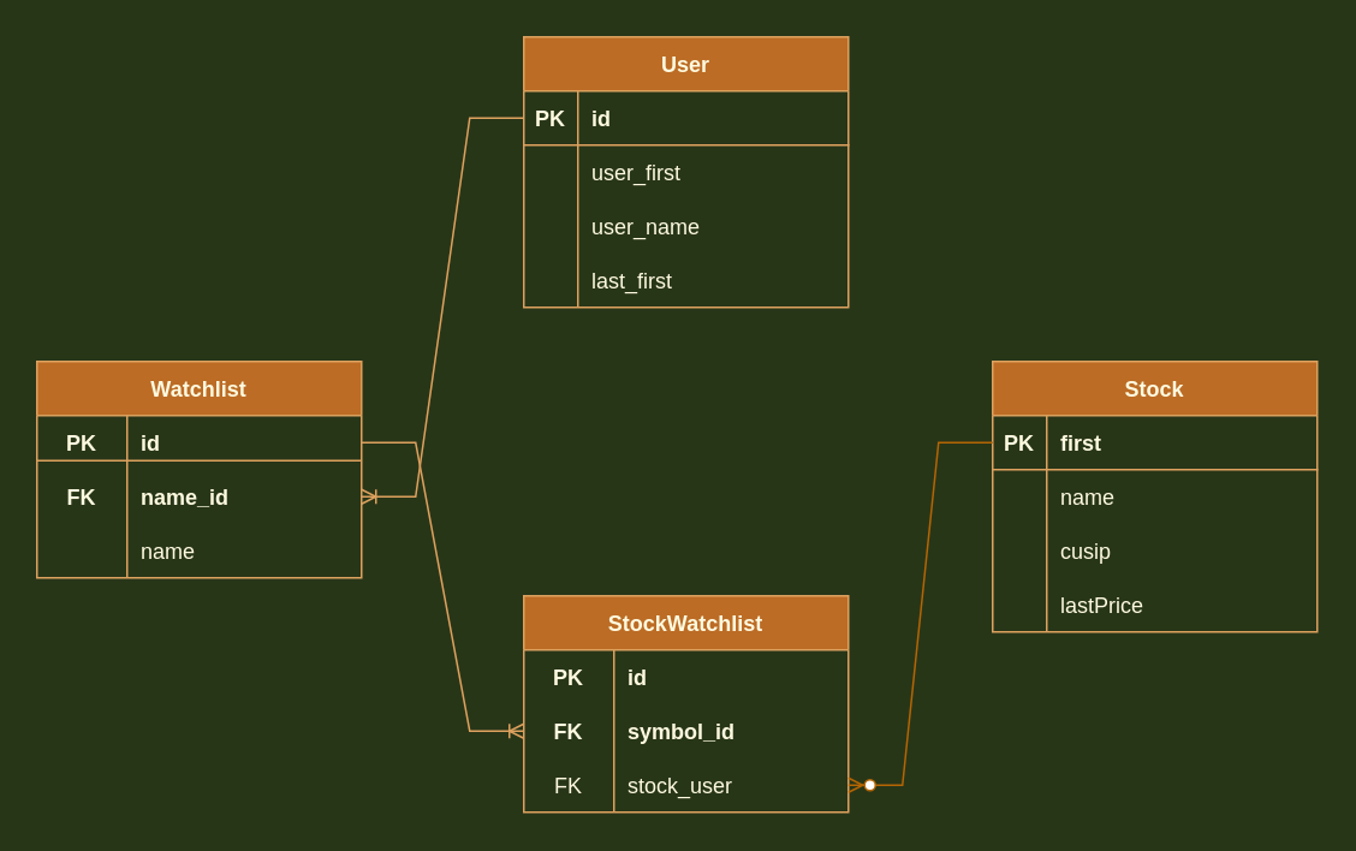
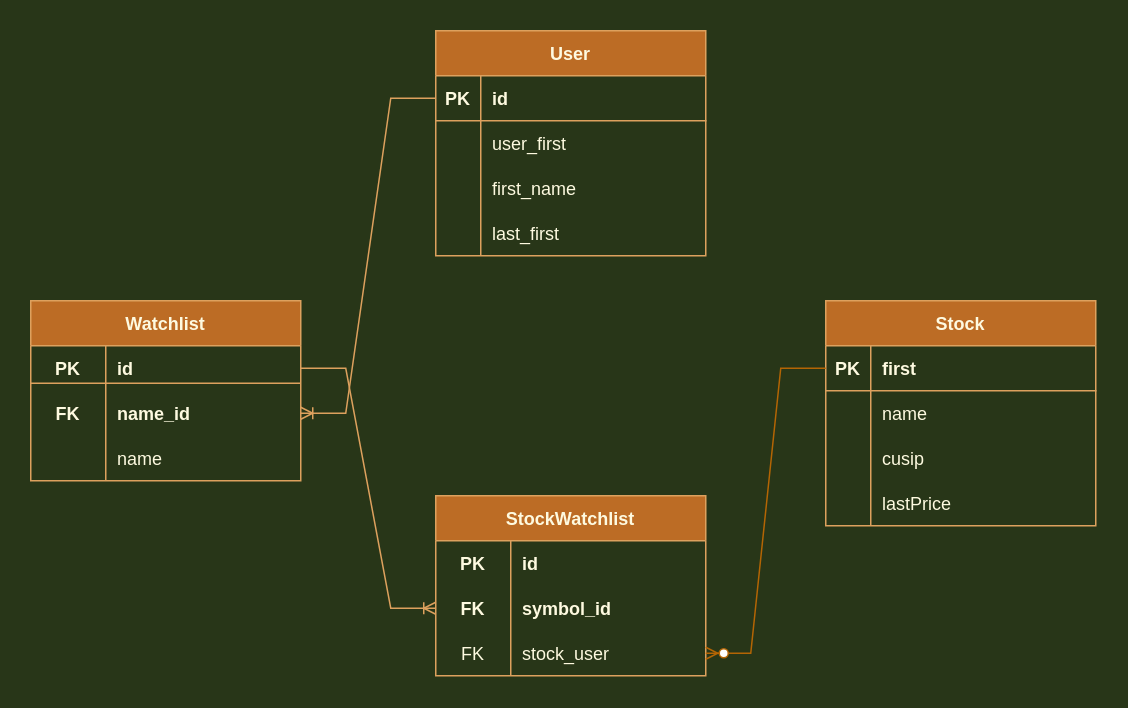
  <mxCell id="0" />
  <mxCell id="1" parent="0" />
  <mxCell id="2" value="User" style="shape=table;startSize=30;container=1;collapsible=1;childLayout=tableLayout;fixedRows=1;rowLines=0;fontStyle=1;align=center;resizeLast=1;fillColor=#BC6C25;strokeColor=#DDA15E;fontColor=#FEFAE0;" parent="1" vertex="1"><mxGeometry x="290" y="20" width="180" height="150" as="geometry" /></mxCell>
  <mxCell id="3" value="" style="shape=tableRow;horizontal=0;startSize=0;swimlaneHead=0;swimlaneBody=0;fillColor=none;collapsible=0;dropTarget=0;points=[[0,0.5],[1,0.5]];portConstraint=eastwest;top=0;left=0;right=0;bottom=1;strokeColor=#DDA15E;fontColor=#FEFAE0;" parent="2" vertex="1"><mxGeometry y="30" width="180" height="30" as="geometry" /></mxCell>
  <mxCell id="4" value="PK" style="shape=partialRectangle;connectable=0;fillColor=none;top=0;left=0;bottom=0;right=0;fontStyle=1;overflow=hidden;strokeColor=#DDA15E;fontColor=#FEFAE0;" parent="3" vertex="1"><mxGeometry width="30" height="30" as="geometry"><mxRectangle width="30" height="30" as="alternateBounds" /></mxGeometry></mxCell>
  <mxCell id="5" value="id" style="shape=partialRectangle;connectable=0;fillColor=none;top=0;left=0;bottom=0;right=0;align=left;spacingLeft=6;fontStyle=1;overflow=hidden;strokeColor=#DDA15E;fontColor=#FEFAE0;" parent="3" vertex="1"><mxGeometry x="30" width="150" height="30" as="geometry"><mxRectangle width="150" height="30" as="alternateBounds" /></mxGeometry></mxCell>
  <mxCell id="6" style="shape=tableRow;horizontal=0;startSize=0;swimlaneHead=0;swimlaneBody=0;fillColor=none;collapsible=0;dropTarget=0;points=[[0,0.5],[1,0.5]];portConstraint=eastwest;top=0;left=0;right=0;bottom=0;strokeColor=#DDA15E;fontColor=#FEFAE0;" parent="2" vertex="1"><mxGeometry y="60" width="180" height="30" as="geometry" /></mxCell>
  <mxCell id="7" style="shape=partialRectangle;connectable=0;fillColor=none;top=0;left=0;bottom=0;right=0;editable=1;overflow=hidden;strokeColor=#DDA15E;fontColor=#FEFAE0;" parent="6" vertex="1"><mxGeometry width="30" height="30" as="geometry"><mxRectangle width="30" height="30" as="alternateBounds" /></mxGeometry></mxCell>
  <mxCell id="8" value="user_first" style="shape=partialRectangle;connectable=0;fillColor=none;top=0;left=0;bottom=0;right=0;align=left;spacingLeft=6;overflow=hidden;strokeColor=#DDA15E;fontColor=#FEFAE0;" parent="6" vertex="1"><mxGeometry x="30" width="150" height="30" as="geometry"><mxRectangle width="150" height="30" as="alternateBounds" /></mxGeometry></mxCell>
  <mxCell id="9" value="" style="shape=tableRow;horizontal=0;startSize=0;swimlaneHead=0;swimlaneBody=0;fillColor=none;collapsible=0;dropTarget=0;points=[[0,0.5],[1,0.5]];portConstraint=eastwest;top=0;left=0;right=0;bottom=0;strokeColor=#DDA15E;fontColor=#FEFAE0;" parent="2" vertex="1"><mxGeometry y="90" width="180" height="30" as="geometry" /></mxCell>
  <mxCell id="10" value="" style="shape=partialRectangle;connectable=0;fillColor=none;top=0;left=0;bottom=0;right=0;editable=1;overflow=hidden;strokeColor=#DDA15E;fontColor=#FEFAE0;" parent="9" vertex="1"><mxGeometry width="30" height="30" as="geometry"><mxRectangle width="30" height="30" as="alternateBounds" /></mxGeometry></mxCell>
- <mxCell id="11" value="user_name" style="shape=partialRectangle;connectable=0;fillColor=none;top=0;left=0;bottom=0;right=0;align=left;spacingLeft=6;overflow=hidden;strokeColor=#DDA15E;fontColor=#FEFAE0;" parent="9" vertex="1"><mxGeometry x="30" width="150" height="30" as="geometry"><mxRectangle width="150" height="30" as="alternateBounds" /></mxGeometry></mxCell>
+ <mxCell id="11" value="first_name" style="shape=partialRectangle;connectable=0;fillColor=none;top=0;left=0;bottom=0;right=0;align=left;spacingLeft=6;overflow=hidden;strokeColor=#DDA15E;fontColor=#FEFAE0;" parent="9" vertex="1"><mxGeometry x="30" width="150" height="30" as="geometry"><mxRectangle width="150" height="30" as="alternateBounds" /></mxGeometry></mxCell>
  <mxCell id="12" value="" style="shape=tableRow;horizontal=0;startSize=0;swimlaneHead=0;swimlaneBody=0;fillColor=none;collapsible=0;dropTarget=0;points=[[0,0.5],[1,0.5]];portConstraint=eastwest;top=0;left=0;right=0;bottom=0;strokeColor=#DDA15E;fontColor=#FEFAE0;" parent="2" vertex="1"><mxGeometry y="120" width="180" height="30" as="geometry" /></mxCell>
  <mxCell id="13" value="" style="shape=partialRectangle;connectable=0;fillColor=none;top=0;left=0;bottom=0;right=0;editable=1;overflow=hidden;strokeColor=#DDA15E;fontColor=#FEFAE0;" parent="12" vertex="1"><mxGeometry width="30" height="30" as="geometry"><mxRectangle width="30" height="30" as="alternateBounds" /></mxGeometry></mxCell>
  <mxCell id="14" value="last_first" style="shape=partialRectangle;connectable=0;fillColor=none;top=0;left=0;bottom=0;right=0;align=left;spacingLeft=6;overflow=hidden;strokeColor=#DDA15E;fontColor=#FEFAE0;" parent="12" vertex="1"><mxGeometry x="30" width="150" height="30" as="geometry"><mxRectangle width="150" height="30" as="alternateBounds" /></mxGeometry></mxCell>
  <mxCell id="15" value="Watchlist" style="shape=table;startSize=30;container=1;collapsible=1;childLayout=tableLayout;fixedRows=1;rowLines=0;fontStyle=1;align=center;resizeLast=1;fillColor=#BC6C25;strokeColor=#DDA15E;fontColor=#FEFAE0;" parent="1" vertex="1"><mxGeometry x="20" y="200" width="180" height="120" as="geometry" /></mxCell>
  <mxCell id="16" value="" style="shape=tableRow;horizontal=0;startSize=0;swimlaneHead=0;swimlaneBody=0;fillColor=none;collapsible=0;dropTarget=0;points=[[0,0.5],[1,0.5]];portConstraint=eastwest;top=0;left=0;right=0;bottom=0;strokeColor=#DDA15E;fontColor=#FEFAE0;" parent="15" vertex="1"><mxGeometry y="30" width="180" height="30" as="geometry" /></mxCell>
  <mxCell id="17" value="PK" style="shape=partialRectangle;connectable=0;fillColor=none;top=0;left=0;bottom=0;right=0;fontStyle=1;overflow=hidden;strokeColor=#DDA15E;fontColor=#FEFAE0;" parent="16" vertex="1"><mxGeometry width="50" height="30" as="geometry"><mxRectangle width="50" height="30" as="alternateBounds" /></mxGeometry></mxCell>
  <mxCell id="18" value="id" style="shape=partialRectangle;connectable=0;fillColor=none;top=0;left=0;bottom=0;right=0;align=left;spacingLeft=6;fontStyle=1;overflow=hidden;strokeColor=#DDA15E;fontColor=#FEFAE0;" parent="16" vertex="1"><mxGeometry x="50" width="130" height="30" as="geometry"><mxRectangle width="130" height="30" as="alternateBounds" /></mxGeometry></mxCell>
  <mxCell id="19" style="shape=tableRow;horizontal=0;startSize=0;swimlaneHead=0;swimlaneBody=0;fillColor=none;collapsible=0;dropTarget=0;points=[[0,0.5],[1,0.5]];portConstraint=eastwest;top=0;left=0;right=0;bottom=0;strokeColor=#DDA15E;fontColor=#FEFAE0;" parent="15" vertex="1"><mxGeometry y="60" width="180" height="30" as="geometry" /></mxCell>
  <mxCell id="20" value="FK" style="shape=partialRectangle;connectable=0;fillColor=none;top=0;left=0;bottom=0;right=0;fontStyle=1;overflow=hidden;strokeColor=#DDA15E;fontColor=#FEFAE0;" parent="19" vertex="1"><mxGeometry width="50" height="30" as="geometry"><mxRectangle width="50" height="30" as="alternateBounds" /></mxGeometry></mxCell>
  <mxCell id="21" value="name_id" style="shape=partialRectangle;connectable=0;fillColor=none;top=0;left=0;bottom=0;right=0;align=left;spacingLeft=6;fontStyle=1;overflow=hidden;strokeColor=#DDA15E;fontColor=#FEFAE0;" parent="19" vertex="1"><mxGeometry x="50" width="130" height="30" as="geometry"><mxRectangle width="130" height="30" as="alternateBounds" /></mxGeometry></mxCell>
  <mxCell id="22" value="" style="shape=tableRow;horizontal=0;startSize=0;swimlaneHead=0;swimlaneBody=0;fillColor=none;collapsible=0;dropTarget=0;points=[[0,0.5],[1,0.5]];portConstraint=eastwest;top=0;left=0;right=0;bottom=0;strokeColor=#DDA15E;fontColor=#FEFAE0;" parent="15" vertex="1"><mxGeometry y="90" width="180" height="30" as="geometry" /></mxCell>
  <mxCell id="23" value="" style="shape=partialRectangle;connectable=0;fillColor=none;top=0;left=0;bottom=0;right=0;editable=1;overflow=hidden;strokeColor=#DDA15E;fontColor=#FEFAE0;" parent="22" vertex="1"><mxGeometry width="50" height="30" as="geometry"><mxRectangle width="50" height="30" as="alternateBounds" /></mxGeometry></mxCell>
  <mxCell id="24" value="name" style="shape=partialRectangle;connectable=0;fillColor=none;top=0;left=0;bottom=0;right=0;align=left;spacingLeft=6;overflow=hidden;strokeColor=#DDA15E;fontColor=#FEFAE0;" parent="22" vertex="1"><mxGeometry x="50" width="130" height="30" as="geometry"><mxRectangle width="130" height="30" as="alternateBounds" /></mxGeometry></mxCell>
  <mxCell id="25" value="" style="line;strokeWidth=1;rotatable=0;dashed=0;labelPosition=right;align=left;verticalAlign=middle;spacingTop=0;spacingLeft=6;points=[];portConstraint=eastwest;labelBackgroundColor=#283618;fillColor=#BC6C25;strokeColor=#DDA15E;fontColor=#FEFAE0;" parent="1" vertex="1"><mxGeometry x="20" y="250" width="180" height="10" as="geometry" /></mxCell>
  <mxCell id="26" value="Stock" style="shape=table;startSize=30;container=1;collapsible=1;childLayout=tableLayout;fixedRows=1;rowLines=0;fontStyle=1;align=center;resizeLast=1;fillColor=#BC6C25;strokeColor=#DDA15E;fontColor=#FEFAE0;" parent="1" vertex="1"><mxGeometry x="550" y="200" width="180" height="150" as="geometry" /></mxCell>
  <mxCell id="27" value="" style="shape=tableRow;horizontal=0;startSize=0;swimlaneHead=0;swimlaneBody=0;fillColor=none;collapsible=0;dropTarget=0;points=[[0,0.5],[1,0.5]];portConstraint=eastwest;top=0;left=0;right=0;bottom=1;strokeColor=#DDA15E;fontColor=#FEFAE0;" parent="26" vertex="1"><mxGeometry y="30" width="180" height="30" as="geometry" /></mxCell>
  <mxCell id="28" value="PK" style="shape=partialRectangle;connectable=0;fillColor=none;top=0;left=0;bottom=0;right=0;fontStyle=1;overflow=hidden;strokeColor=#DDA15E;fontColor=#FEFAE0;" parent="27" vertex="1"><mxGeometry width="30" height="30" as="geometry"><mxRectangle width="30" height="30" as="alternateBounds" /></mxGeometry></mxCell>
  <mxCell id="29" value="first" style="shape=partialRectangle;connectable=0;fillColor=none;top=0;left=0;bottom=0;right=0;align=left;spacingLeft=6;fontStyle=1;overflow=hidden;strokeColor=#DDA15E;fontColor=#FEFAE0;" parent="27" vertex="1"><mxGeometry x="30" width="150" height="30" as="geometry"><mxRectangle width="150" height="30" as="alternateBounds" /></mxGeometry></mxCell>
  <mxCell id="30" value="" style="shape=tableRow;horizontal=0;startSize=0;swimlaneHead=0;swimlaneBody=0;fillColor=none;collapsible=0;dropTarget=0;points=[[0,0.5],[1,0.5]];portConstraint=eastwest;top=0;left=0;right=0;bottom=0;strokeColor=#DDA15E;fontColor=#FEFAE0;" parent="26" vertex="1"><mxGeometry y="60" width="180" height="30" as="geometry" /></mxCell>
  <mxCell id="31" value="" style="shape=partialRectangle;connectable=0;fillColor=none;top=0;left=0;bottom=0;right=0;editable=1;overflow=hidden;strokeColor=#DDA15E;fontColor=#FEFAE0;" parent="30" vertex="1"><mxGeometry width="30" height="30" as="geometry"><mxRectangle width="30" height="30" as="alternateBounds" /></mxGeometry></mxCell>
  <mxCell id="32" value="name" style="shape=partialRectangle;connectable=0;fillColor=none;top=0;left=0;bottom=0;right=0;align=left;spacingLeft=6;overflow=hidden;strokeColor=#DDA15E;fontColor=#FEFAE0;" parent="30" vertex="1"><mxGeometry x="30" width="150" height="30" as="geometry"><mxRectangle width="150" height="30" as="alternateBounds" /></mxGeometry></mxCell>
  <mxCell id="33" value="" style="shape=tableRow;horizontal=0;startSize=0;swimlaneHead=0;swimlaneBody=0;fillColor=none;collapsible=0;dropTarget=0;points=[[0,0.5],[1,0.5]];portConstraint=eastwest;top=0;left=0;right=0;bottom=0;strokeColor=#DDA15E;fontColor=#FEFAE0;" parent="26" vertex="1"><mxGeometry y="90" width="180" height="30" as="geometry" /></mxCell>
  <mxCell id="34" value="" style="shape=partialRectangle;connectable=0;fillColor=none;top=0;left=0;bottom=0;right=0;editable=1;overflow=hidden;strokeColor=#DDA15E;fontColor=#FEFAE0;" parent="33" vertex="1"><mxGeometry width="30" height="30" as="geometry"><mxRectangle width="30" height="30" as="alternateBounds" /></mxGeometry></mxCell>
  <mxCell id="35" value="cusip" style="shape=partialRectangle;connectable=0;fillColor=none;top=0;left=0;bottom=0;right=0;align=left;spacingLeft=6;overflow=hidden;strokeColor=#DDA15E;fontColor=#FEFAE0;" parent="33" vertex="1"><mxGeometry x="30" width="150" height="30" as="geometry"><mxRectangle width="150" height="30" as="alternateBounds" /></mxGeometry></mxCell>
  <mxCell id="36" style="shape=tableRow;horizontal=0;startSize=0;swimlaneHead=0;swimlaneBody=0;fillColor=none;collapsible=0;dropTarget=0;points=[[0,0.5],[1,0.5]];portConstraint=eastwest;top=0;left=0;right=0;bottom=0;strokeColor=#DDA15E;fontColor=#FEFAE0;" parent="26" vertex="1"><mxGeometry y="120" width="180" height="30" as="geometry" /></mxCell>
  <mxCell id="37" style="shape=partialRectangle;connectable=0;fillColor=none;top=0;left=0;bottom=0;right=0;editable=1;overflow=hidden;strokeColor=#DDA15E;fontColor=#FEFAE0;" parent="36" vertex="1"><mxGeometry width="30" height="30" as="geometry"><mxRectangle width="30" height="30" as="alternateBounds" /></mxGeometry></mxCell>
  <mxCell id="38" value="lastPrice" style="shape=partialRectangle;connectable=0;fillColor=none;top=0;left=0;bottom=0;right=0;align=left;spacingLeft=6;overflow=hidden;strokeColor=#DDA15E;fontColor=#FEFAE0;" parent="36" vertex="1"><mxGeometry x="30" width="150" height="30" as="geometry"><mxRectangle width="150" height="30" as="alternateBounds" /></mxGeometry></mxCell>
  <mxCell id="39" value="" style="edgeStyle=entityRelationEdgeStyle;fontSize=12;html=1;endArrow=ERoneToMany;rounded=0;labelBackgroundColor=#283618;strokeColor=#DDA15E;fontColor=#FEFAE0;" parent="1" source="3" target="19" edge="1"><mxGeometry width="100" height="100" relative="1" as="geometry"><mxPoint x="250" y="60" as="sourcePoint" /><mxPoint x="310" y="-100" as="targetPoint" /></mxGeometry></mxCell>
  <mxCell id="40" value="StockWatchlist" style="shape=table;startSize=30;container=1;collapsible=1;childLayout=tableLayout;fixedRows=1;rowLines=0;fontStyle=1;align=center;resizeLast=1;fillColor=#BC6C25;strokeColor=#DDA15E;fontColor=#FEFAE0;" vertex="1" parent="1"><mxGeometry x="290" y="330" width="180" height="120" as="geometry" /></mxCell>
  <mxCell id="41" value="" style="shape=tableRow;horizontal=0;startSize=0;swimlaneHead=0;swimlaneBody=0;fillColor=none;collapsible=0;dropTarget=0;points=[[0,0.5],[1,0.5]];portConstraint=eastwest;top=0;left=0;right=0;bottom=0;strokeColor=#DDA15E;fontColor=#FEFAE0;" vertex="1" parent="40"><mxGeometry y="30" width="180" height="30" as="geometry" /></mxCell>
  <mxCell id="42" value="PK" style="shape=partialRectangle;connectable=0;fillColor=none;top=0;left=0;bottom=0;right=0;fontStyle=1;overflow=hidden;strokeColor=#DDA15E;fontColor=#FEFAE0;" vertex="1" parent="41"><mxGeometry width="50" height="30" as="geometry"><mxRectangle width="50" height="30" as="alternateBounds" /></mxGeometry></mxCell>
  <mxCell id="43" value="id" style="shape=partialRectangle;connectable=0;fillColor=none;top=0;left=0;bottom=0;right=0;align=left;spacingLeft=6;fontStyle=1;overflow=hidden;strokeColor=#DDA15E;fontColor=#FEFAE0;" vertex="1" parent="41"><mxGeometry x="50" width="130" height="30" as="geometry"><mxRectangle width="130" height="30" as="alternateBounds" /></mxGeometry></mxCell>
  <mxCell id="44" style="shape=tableRow;horizontal=0;startSize=0;swimlaneHead=0;swimlaneBody=0;fillColor=none;collapsible=0;dropTarget=0;points=[[0,0.5],[1,0.5]];portConstraint=eastwest;top=0;left=0;right=0;bottom=0;strokeColor=#DDA15E;fontColor=#FEFAE0;" vertex="1" parent="40"><mxGeometry y="60" width="180" height="30" as="geometry" /></mxCell>
  <mxCell id="45" value="FK" style="shape=partialRectangle;connectable=0;fillColor=none;top=0;left=0;bottom=0;right=0;fontStyle=1;overflow=hidden;strokeColor=#DDA15E;fontColor=#FEFAE0;" vertex="1" parent="44"><mxGeometry width="50" height="30" as="geometry"><mxRectangle width="50" height="30" as="alternateBounds" /></mxGeometry></mxCell>
  <mxCell id="46" value="symbol_id" style="shape=partialRectangle;connectable=0;fillColor=none;top=0;left=0;bottom=0;right=0;align=left;spacingLeft=6;fontStyle=1;overflow=hidden;strokeColor=#DDA15E;fontColor=#FEFAE0;" vertex="1" parent="44"><mxGeometry x="50" width="130" height="30" as="geometry"><mxRectangle width="130" height="30" as="alternateBounds" /></mxGeometry></mxCell>
  <mxCell id="47" value="" style="shape=tableRow;horizontal=0;startSize=0;swimlaneHead=0;swimlaneBody=0;fillColor=none;collapsible=0;dropTarget=0;points=[[0,0.5],[1,0.5]];portConstraint=eastwest;top=0;left=0;right=0;bottom=0;strokeColor=#DDA15E;fontColor=#FEFAE0;" vertex="1" parent="40"><mxGeometry y="90" width="180" height="30" as="geometry" /></mxCell>
  <mxCell id="48" value="FK" style="shape=partialRectangle;connectable=0;fillColor=none;top=0;left=0;bottom=0;right=0;editable=1;overflow=hidden;strokeColor=#DDA15E;fontColor=#FEFAE0;" vertex="1" parent="47"><mxGeometry width="50" height="30" as="geometry"><mxRectangle width="50" height="30" as="alternateBounds" /></mxGeometry></mxCell>
  <mxCell id="49" value="stock_user" style="shape=partialRectangle;connectable=0;fillColor=none;top=0;left=0;bottom=0;right=0;align=left;spacingLeft=6;overflow=hidden;strokeColor=#DDA15E;fontColor=#FEFAE0;" vertex="1" parent="47"><mxGeometry x="50" width="130" height="30" as="geometry"><mxRectangle width="130" height="30" as="alternateBounds" /></mxGeometry></mxCell>
  <mxCell id="50" value="" style="edgeStyle=entityRelationEdgeStyle;fontSize=12;html=1;endArrow=ERzeroToMany;endFill=1;rounded=0;fillColor=#fad7ac;strokeColor=#b46504;" edge="1" parent="1" source="27" target="47"><mxGeometry width="100" height="100" relative="1" as="geometry"><mxPoint x="460" y="250" as="sourcePoint" /><mxPoint x="390" y="170" as="targetPoint" /></mxGeometry></mxCell>
  <mxCell id="51" value="" style="edgeStyle=entityRelationEdgeStyle;fontSize=12;html=1;endArrow=ERoneToMany;rounded=0;labelBackgroundColor=#283618;strokeColor=#DDA15E;fontColor=#FEFAE0;" edge="1" parent="1" source="16" target="44"><mxGeometry width="100" height="100" relative="1" as="geometry"><mxPoint x="300" y="75" as="sourcePoint" /><mxPoint x="210" y="285" as="targetPoint" /></mxGeometry></mxCell>
